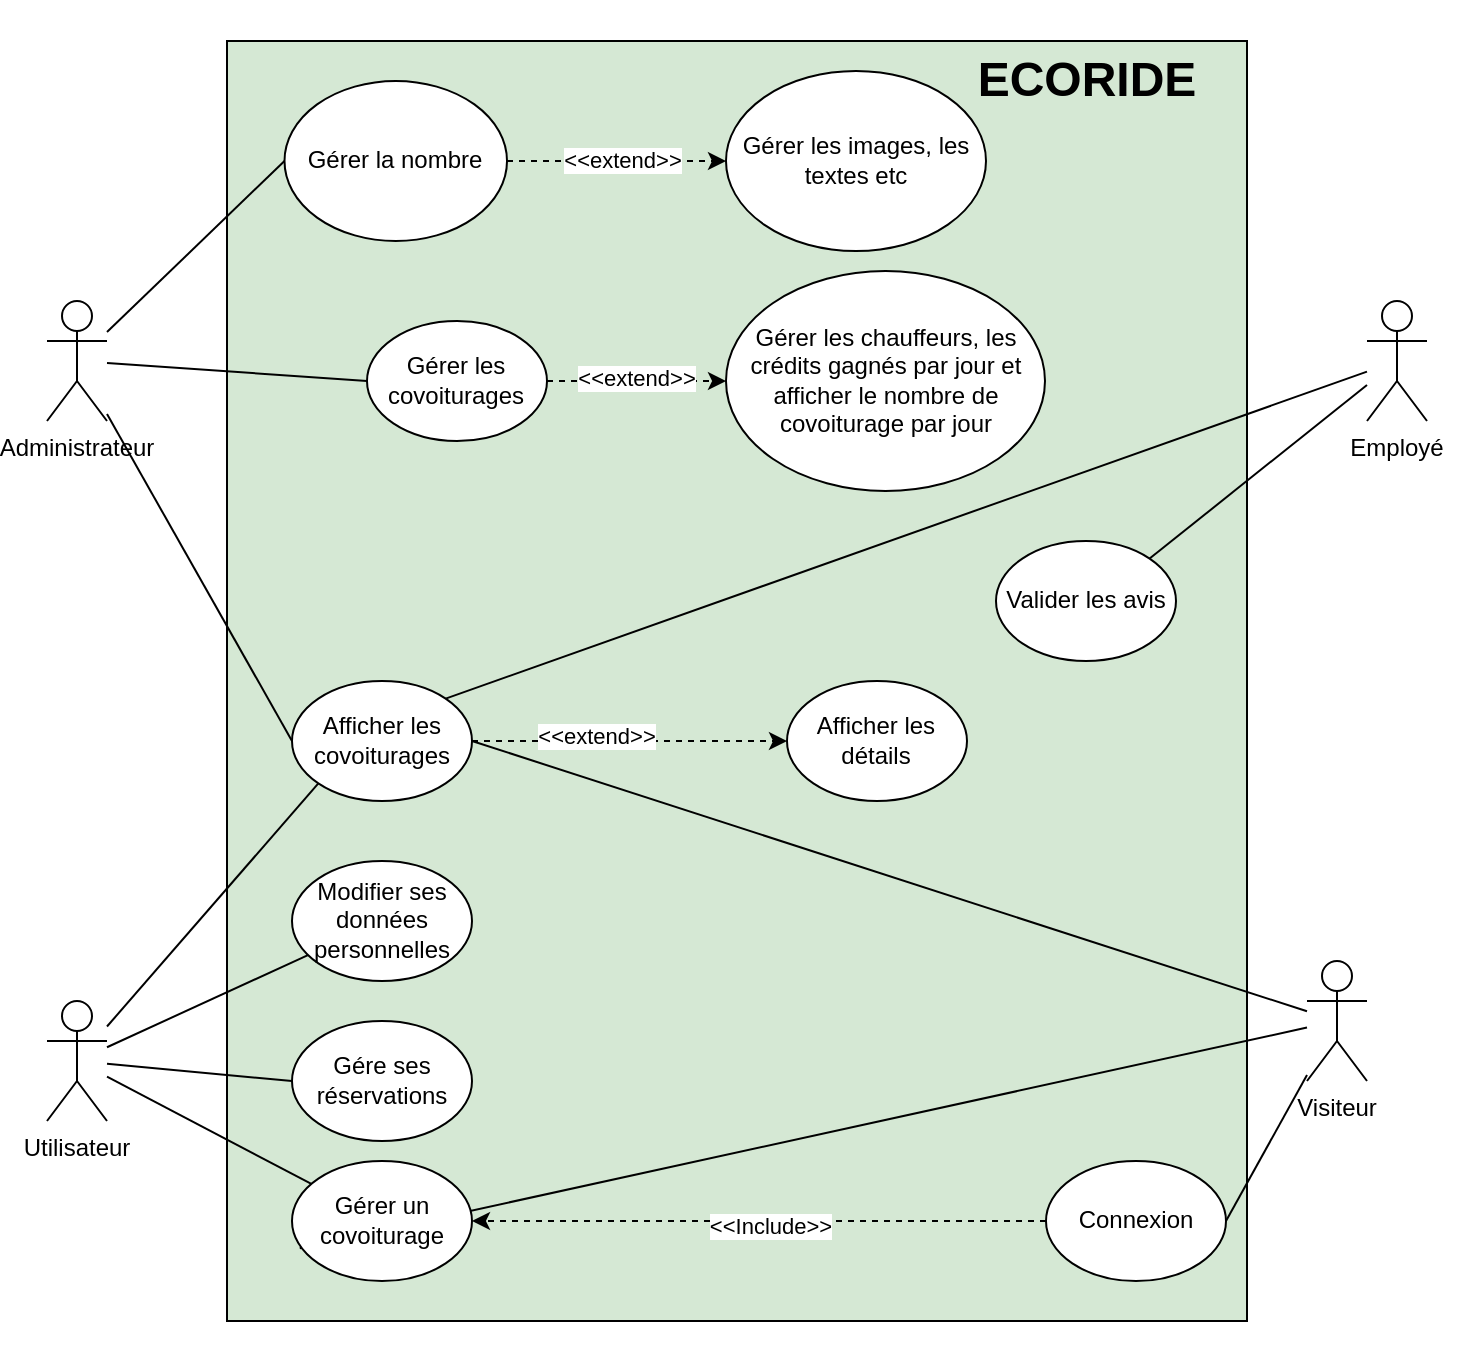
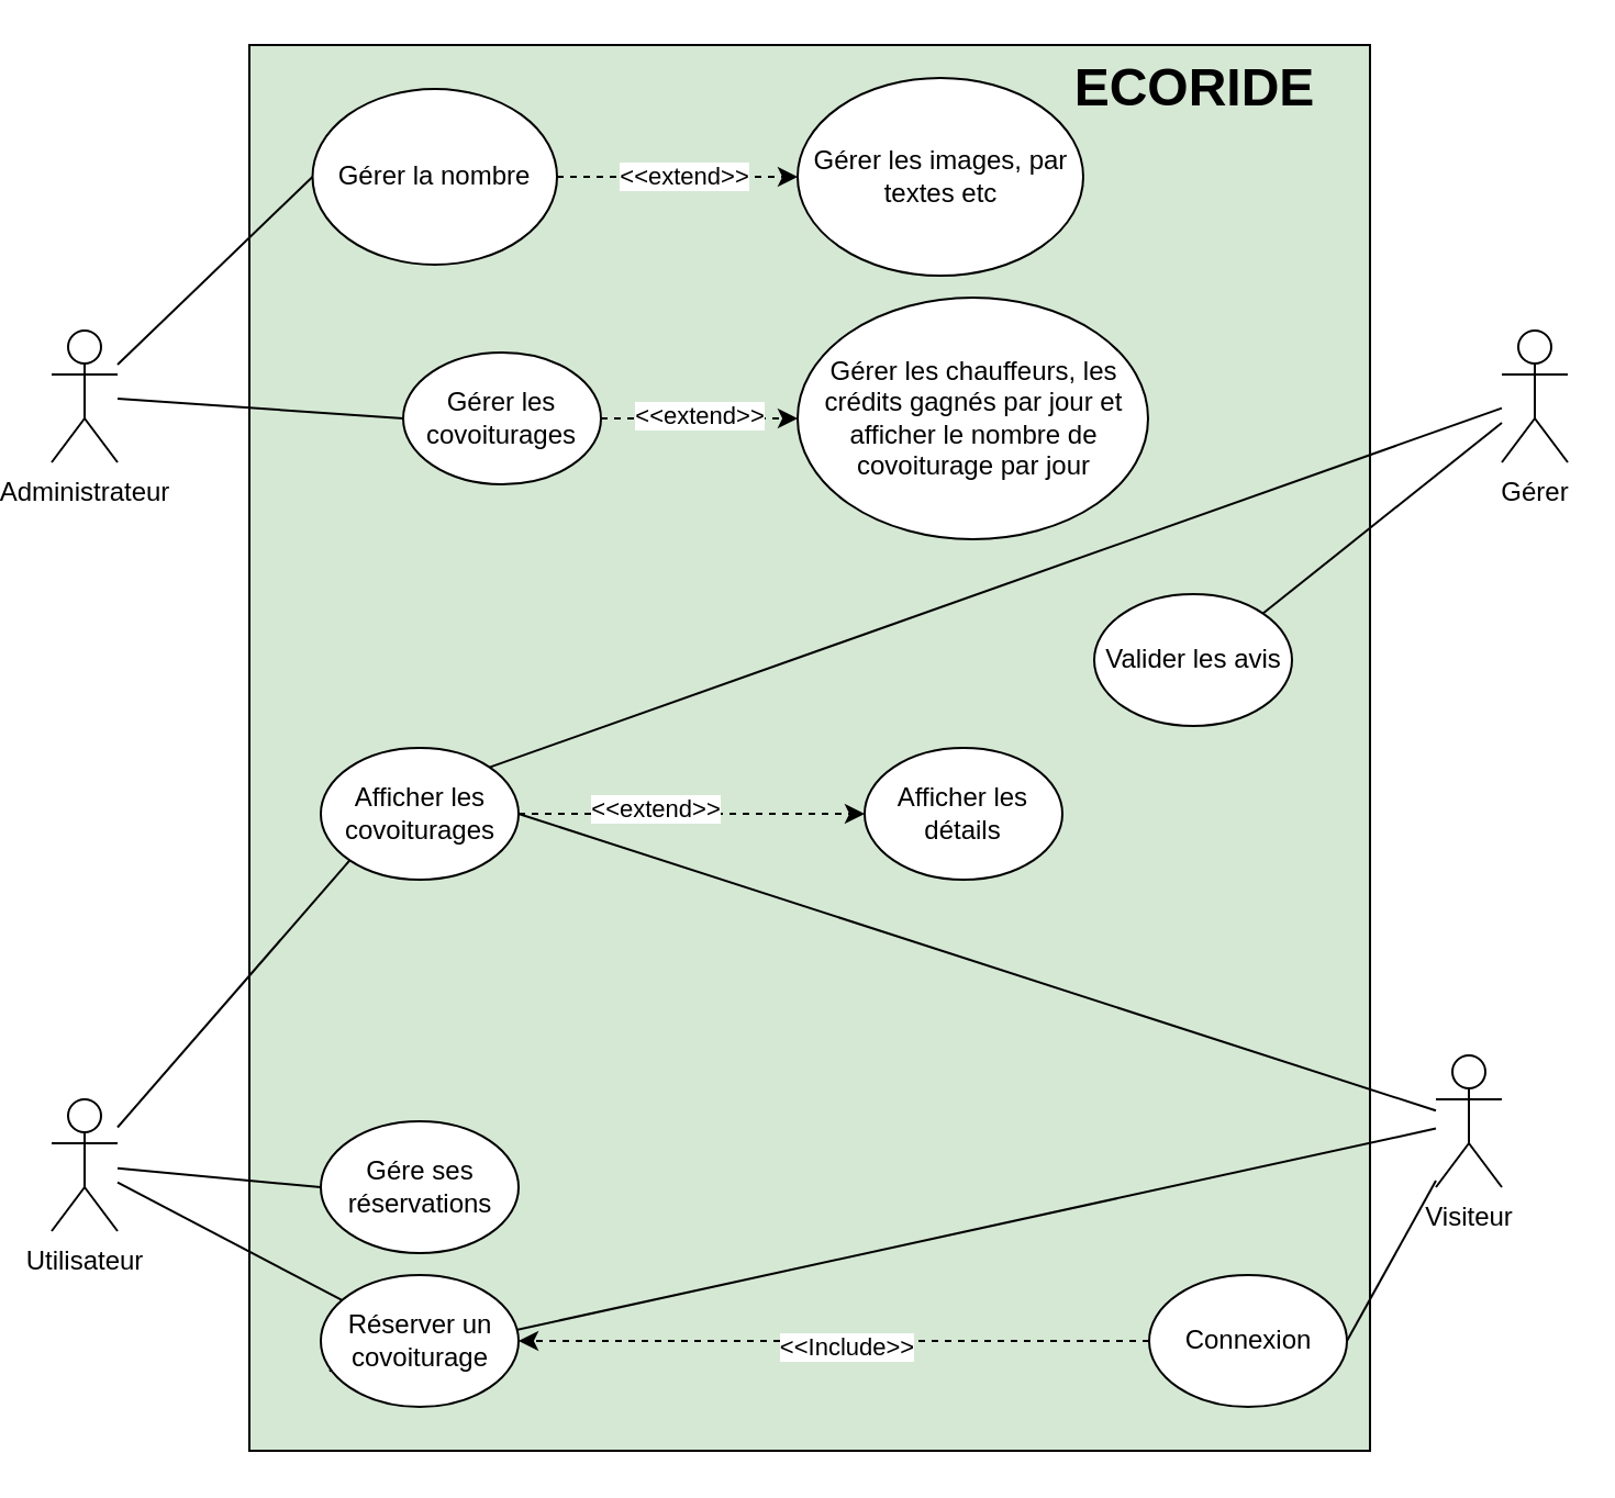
  <mxCell id="0" />
  <mxCell id="1" parent="0" />
  <mxCell id="2" value="" style="rounded=0;whiteSpace=wrap;html=1;fillColor=#D5E8D4;" parent="1" vertex="1"><mxGeometry x="110" width="510" height="640" as="geometry" y="20" /></mxCell>
  <mxCell id="3" value="ECORIDE" style="text;strokeColor=none;fillColor=none;html=1;fontSize=24;fontStyle=1;verticalAlign=middle;align=center;" parent="1" vertex="1"><mxGeometry x="489.5" width="100" height="40" as="geometry" y="20" /></mxCell>
- <mxCell id="4" style="rounded=0;orthogonalLoop=1;jettySize=auto;html=1;entryX=0;entryY=0.5;entryDx=0;entryDy=0;endArrow=none;startFill=0;" parent="1" source="7" target="22" edge="1"><mxGeometry relative="1" as="geometry" /></mxCell>
  <mxCell id="5" style="rounded=0;orthogonalLoop=1;jettySize=auto;html=1;entryX=0;entryY=0.5;entryDx=0;entryDy=0;endArrow=none;startFill=0;" parent="1" source="7" target="28" edge="1"><mxGeometry relative="1" as="geometry" /></mxCell>
  <mxCell id="6" style="rounded=0;orthogonalLoop=1;jettySize=auto;html=1;entryX=0;entryY=0.5;entryDx=0;entryDy=0;endArrow=none;startFill=0;" parent="1" source="7" target="29" edge="1"><mxGeometry relative="1" as="geometry" /></mxCell>
  <mxCell id="7" value="Administrateur" style="shape=umlActor;verticalLabelPosition=bottom;verticalAlign=top;html=1;outlineConnect=0;" parent="1" vertex="1"><mxGeometry x="20" y="150" width="30" height="60" as="geometry" /></mxCell>
  <mxCell id="8" style="rounded=0;orthogonalLoop=1;jettySize=auto;html=1;endArrow=none;startFill=0;" parent="1" source="12" target="16" edge="1"><mxGeometry relative="1" as="geometry" /></mxCell>
  <mxCell id="9" style="rounded=0;orthogonalLoop=1;jettySize=auto;html=1;entryX=0;entryY=1;entryDx=0;entryDy=0;endArrow=none;startFill=0;" parent="1" source="12" target="22" edge="1"><mxGeometry relative="1" as="geometry" /></mxCell>
  <mxCell id="10" style="rounded=0;orthogonalLoop=1;jettySize=auto;html=1;entryX=0;entryY=0.5;entryDx=0;entryDy=0;endArrow=none;startFill=0;" parent="1" source="12" target="24" edge="1"><mxGeometry relative="1" as="geometry" /></mxCell>
- <mxCell id="11" style="rounded=0;orthogonalLoop=1;jettySize=auto;html=1;endArrow=none;startFill=0;" parent="1" source="12" target="25" edge="1"><mxGeometry relative="1" as="geometry" /></mxCell>
  <mxCell id="12" value="Utilisateur" style="shape=umlActor;verticalLabelPosition=bottom;verticalAlign=top;html=1;outlineConnect=0;" parent="1" vertex="1"><mxGeometry x="20" y="500" width="30" height="60" as="geometry" /></mxCell>
  <mxCell id="13" style="rounded=0;orthogonalLoop=1;jettySize=auto;html=1;entryX=1;entryY=0.5;entryDx=0;entryDy=0;startArrow=none;startFill=0;endArrow=none;" parent="1" source="15" target="19" edge="1"><mxGeometry relative="1" as="geometry"><mxPoint x="70" y="390" as="sourcePoint" /><mxPoint x="489.5" y="605" as="targetPoint" /></mxGeometry></mxCell>
  <mxCell id="14" style="rounded=0;orthogonalLoop=1;jettySize=auto;html=1;entryX=0.043;entryY=0.727;entryDx=0;entryDy=0;endArrow=none;startFill=0;entryPerimeter=0;" parent="1" source="15" target="16" edge="1"><mxGeometry relative="1" as="geometry" /></mxCell>
  <mxCell id="15" value="Visiteur" style="shape=umlActor;verticalLabelPosition=bottom;verticalAlign=top;html=1;outlineConnect=0;" parent="1" vertex="1"><mxGeometry x="650" y="480" width="30" height="60" as="geometry" /></mxCell>
- <mxCell id="16" value="Gérer un covoiturage" style="ellipse;whiteSpace=wrap;html=1;" parent="1" vertex="1"><mxGeometry x="142.5" y="580" width="90" height="60" as="geometry" /></mxCell>
+ <mxCell id="16" value="Réserver un covoiturage" style="ellipse;whiteSpace=wrap;html=1;" parent="1" vertex="1"><mxGeometry x="142.5" y="580" width="90" height="60" as="geometry" /></mxCell>
  <mxCell id="17" style="edgeStyle=orthogonalEdgeStyle;rounded=0;orthogonalLoop=1;jettySize=auto;html=1;entryX=1;entryY=0.5;entryDx=0;entryDy=0;dashed=1;" parent="1" source="19" target="16" edge="1"><mxGeometry relative="1" as="geometry" /></mxCell>
  <mxCell id="18" value="&amp;lt;&amp;lt;Include&amp;gt;&amp;gt;" style="edgeLabel;html=1;align=center;verticalAlign=middle;resizable=0;points=[];" parent="17" vertex="1" connectable="0"><mxGeometry x="-0.04" y="2" relative="1" as="geometry"><mxPoint as="offset" /></mxGeometry></mxCell>
  <mxCell id="19" value="Connexion" style="ellipse;whiteSpace=wrap;html=1;" parent="1" vertex="1"><mxGeometry x="519.5" y="580" width="90" height="60" as="geometry" /></mxCell>
  <mxCell id="20" style="rounded=0;orthogonalLoop=1;jettySize=auto;html=1;dashed=1;" edge="1" parent="1" source="22" target="34"><mxGeometry relative="1" as="geometry" /></mxCell>
  <mxCell id="21" value="&amp;lt;&amp;lt;extend&amp;gt;&amp;gt;" style="edgeLabel;html=1;align=center;verticalAlign=middle;resizable=0;points=[];" vertex="1" connectable="0" parent="20"><mxGeometry x="-0.215" y="3" relative="1" as="geometry"><mxPoint as="offset" /></mxGeometry></mxCell>
  <mxCell id="22" value="Afficher les covoiturages" style="ellipse;whiteSpace=wrap;html=1;" parent="1" vertex="1"><mxGeometry x="142.5" y="340" width="90" height="60" as="geometry" /></mxCell>
  <mxCell id="23" style="rounded=0;orthogonalLoop=1;jettySize=auto;html=1;entryX=1;entryY=0.5;entryDx=0;entryDy=0;endArrow=none;startFill=0;" parent="1" source="15" target="22" edge="1"><mxGeometry relative="1" as="geometry" /></mxCell>
  <mxCell id="24" value="Gére ses réservations" style="ellipse;whiteSpace=wrap;html=1;" parent="1" vertex="1"><mxGeometry x="142.5" y="510" width="90" height="60" as="geometry" /></mxCell>
- <mxCell id="25" value="Modifier ses données personnelles" style="ellipse;whiteSpace=wrap;html=1;" parent="1" vertex="1"><mxGeometry x="142.5" y="430" width="90" height="60" as="geometry" /></mxCell>
  <mxCell id="26" style="edgeStyle=orthogonalEdgeStyle;rounded=0;orthogonalLoop=1;jettySize=auto;html=1;entryX=0;entryY=0.5;entryDx=0;entryDy=0;dashed=1;" parent="1" source="28" target="30" edge="1"><mxGeometry relative="1" as="geometry" /></mxCell>
  <mxCell id="27" value="&amp;lt;&amp;lt;extend&amp;gt;&amp;gt;" style="edgeLabel;html=1;align=center;verticalAlign=middle;resizable=0;points=[];" parent="26" vertex="1" connectable="0"><mxGeometry x="-0.018" y="2" relative="1" as="geometry"><mxPoint as="offset" /></mxGeometry></mxCell>
  <mxCell id="28" value="Gérer les covoiturages" style="ellipse;whiteSpace=wrap;html=1;" parent="1" vertex="1"><mxGeometry x="180" y="160" width="90" height="60" as="geometry" /></mxCell>
  <mxCell id="29" value="Gérer la nombre" style="ellipse;whiteSpace=wrap;html=1;" parent="1" vertex="1"><mxGeometry x="138.75" y="40" width="111.25" height="80" as="geometry" /></mxCell>
  <mxCell id="30" value="Gérer les chauffeurs, les crédits gagnés par jour et afficher le nombre de covoiturage par jour" style="ellipse;whiteSpace=wrap;html=1;" parent="1" vertex="1"><mxGeometry x="359.5" y="135" width="159.5" height="110" as="geometry" /></mxCell>
  <mxCell id="31" style="rounded=0;orthogonalLoop=1;jettySize=auto;html=1;entryX=1;entryY=0;entryDx=0;entryDy=0;endArrow=none;startFill=0;" edge="1" parent="1" source="33" target="22"><mxGeometry relative="1" as="geometry" /></mxCell>
  <mxCell id="32" style="rounded=0;orthogonalLoop=1;jettySize=auto;html=1;entryX=1;entryY=0;entryDx=0;entryDy=0;endArrow=none;startFill=0;" edge="1" parent="1" source="33" target="38"><mxGeometry relative="1" as="geometry" /></mxCell>
- <mxCell id="33" value="Employé" style="shape=umlActor;verticalLabelPosition=bottom;verticalAlign=top;html=1;outlineConnect=0;" vertex="1" parent="1"><mxGeometry x="680" y="150" width="30" height="60" as="geometry" /></mxCell>
+ <mxCell id="33" value="Gérer" style="shape=umlActor;verticalLabelPosition=bottom;verticalAlign=top;html=1;outlineConnect=0;" vertex="1" parent="1"><mxGeometry x="680" y="150" width="30" height="60" as="geometry" /></mxCell>
  <mxCell id="34" value="Afficher les détails" style="ellipse;whiteSpace=wrap;html=1;" vertex="1" parent="1"><mxGeometry x="390" y="340" width="90" height="60" as="geometry" /></mxCell>
- <mxCell id="35" value="Gérer les images, les textes etc" style="ellipse;whiteSpace=wrap;html=1;" vertex="1" parent="1"><mxGeometry x="359.5" y="35" width="130" height="90" as="geometry" /></mxCell>
+ <mxCell id="35" value="Gérer les images, par textes etc" style="ellipse;whiteSpace=wrap;html=1;" vertex="1" parent="1"><mxGeometry x="359.5" y="35" width="130" height="90" as="geometry" /></mxCell>
  <mxCell id="36" style="edgeStyle=orthogonalEdgeStyle;rounded=0;orthogonalLoop=1;jettySize=auto;html=1;entryX=0;entryY=0.5;entryDx=0;entryDy=0;dashed=1;" edge="1" parent="1" source="29" target="35"><mxGeometry relative="1" as="geometry"><mxPoint x="400" y="80" as="targetPoint" /></mxGeometry></mxCell>
  <mxCell id="37" value="&amp;lt;&amp;lt;extend&amp;gt;&amp;gt;" style="edgeLabel;html=1;align=center;verticalAlign=middle;resizable=0;points=[];" vertex="1" connectable="0" parent="36"><mxGeometry x="0.034" y="1" relative="1" as="geometry"><mxPoint as="offset" /></mxGeometry></mxCell>
  <mxCell id="38" value="Valider les avis" style="ellipse;whiteSpace=wrap;html=1;" vertex="1" parent="1"><mxGeometry x="494.5" y="270" width="90" height="60" as="geometry" /></mxCell>
